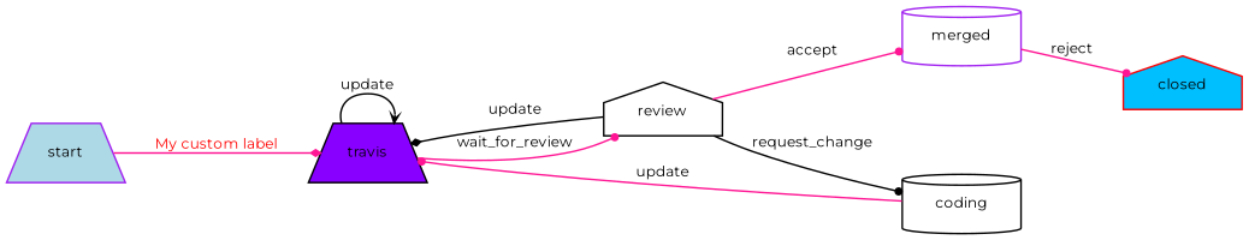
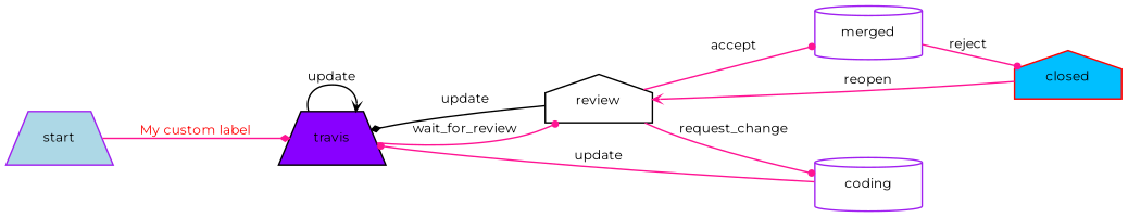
  digraph {
    fontname=Montserrat
    rankdir=LR
    node [color=black fillcolor=lightblue fixedsize=false fontname=Montserrat fontsize=9 shape=trapezium]
    edge [arrowhead=dot arrowsize=0.5 color=deeppink fontname=Montserrat fontsize=9 style=solid]
    n1 [color=purple label=start style=filled width=1]
    n2 [fillcolor="#8800FF" label=travis style=filled width=1]
    n3 [label=review shape=house width=1]
-   n4 [label=coding shape=cylinder width=1]
+   n4 [color=purple label=coding shape=cylinder width=1]
    n5 [color=purple label=merged shape=cylinder width=1]
    n6 [color=red fillcolor=DeepSkyBlue label=closed shape=house style=filled width=1]
    n1 -> n2 [arrowhead=diamond fontcolor=Red label="My custom label"]
    n2 -> n2 [arrowhead=vee color=black label=update]
    n2 -> n3 [label=wait_for_review]
    n3 -> n2 [arrowhead=diamond color=black label=update]
-   n3 -> n4 [color=black label=request_change]
+   n3 -> n4 [label=request_change]
    n3 -> n5 [label=accept]
    n4 -> n2 [label=update]
    n5 -> n6 [label=reject]
+   n6 -> n3 [arrowhead=vee label=reopen]
  }
